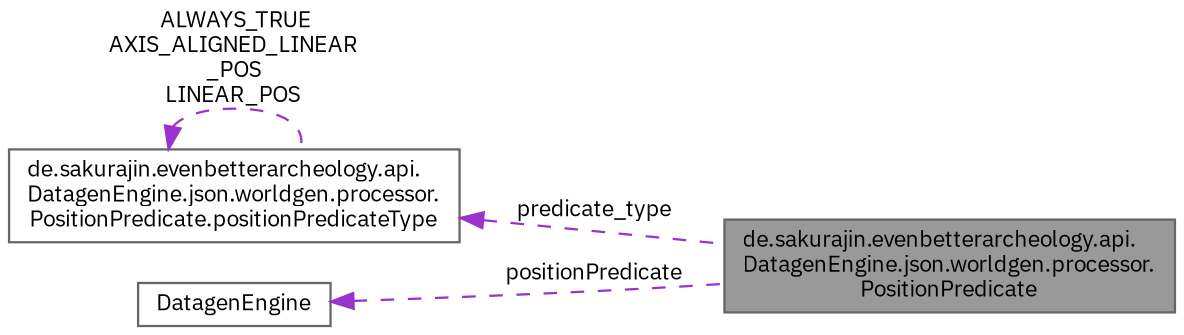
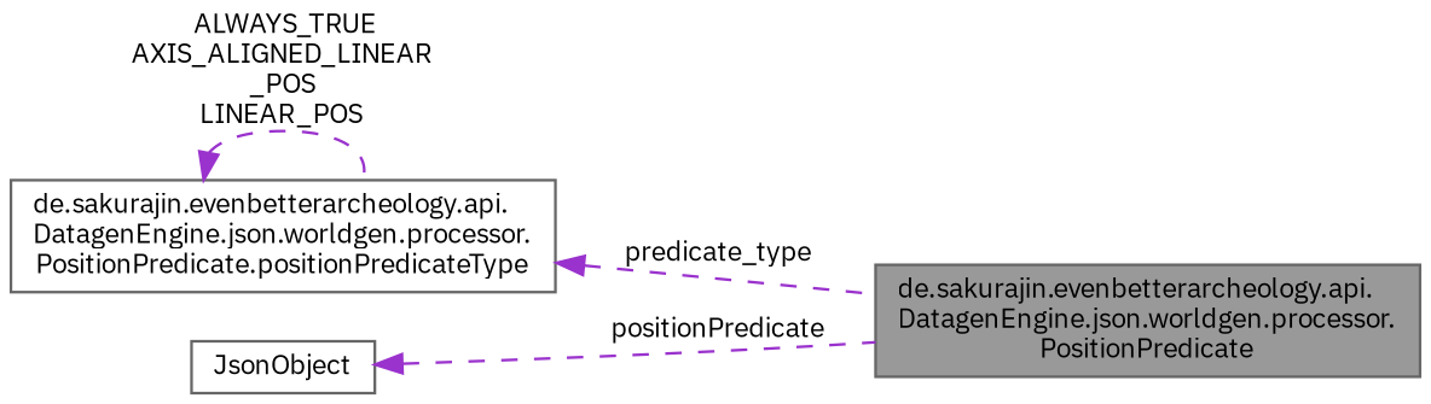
  digraph {
    rankdir=LR
    fontname="IBM Plex Sans"
    node [color=gray40 fillcolor=white fontname="IBM Plex Sans" fontsize=10 shape=box style=filled]
    edge [color=darkorchid3 dir=back fontname="IBM Plex Sans" fontsize=10 labelfontname=Helvetica labelfontsize=10 style=dashed]
    n1 [fillcolor=grey60 fontcolor=black height=0.2 label="de.sakurajin.evenbetterarcheology.api.\lDatagenEngine.json.worldgen.processor.\lPositionPredicate" width=0.4]
    n2 [height=0.2 label="de.sakurajin.evenbetterarcheology.api.\lDatagenEngine.json.worldgen.processor.\lPositionPredicate.positionPredicateType" width=0.4]
-   n3 [height=0.2 label=DatagenEngine width=0.4]
+   n3 [height=0.2 label=JsonObject width=0.4]
    n2 -> n1 [label=" predicate_type"]
    n2 -> n2 [label=" ALWAYS_TRUE\nAXIS_ALIGNED_LINEAR\l_POS\nLINEAR_POS"]
    n3 -> n1 [label=" positionPredicate"]
  }
